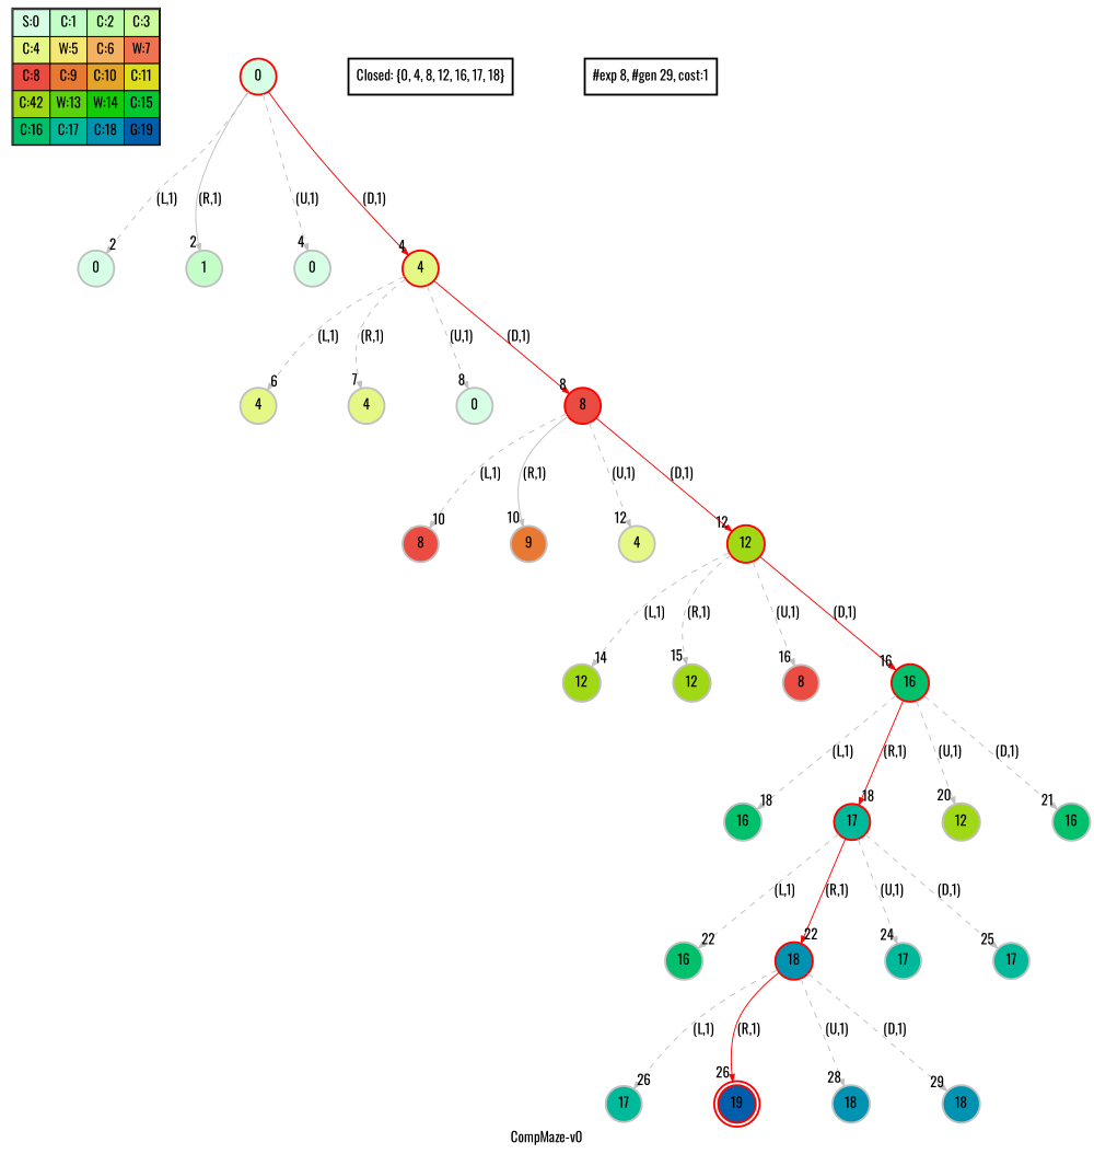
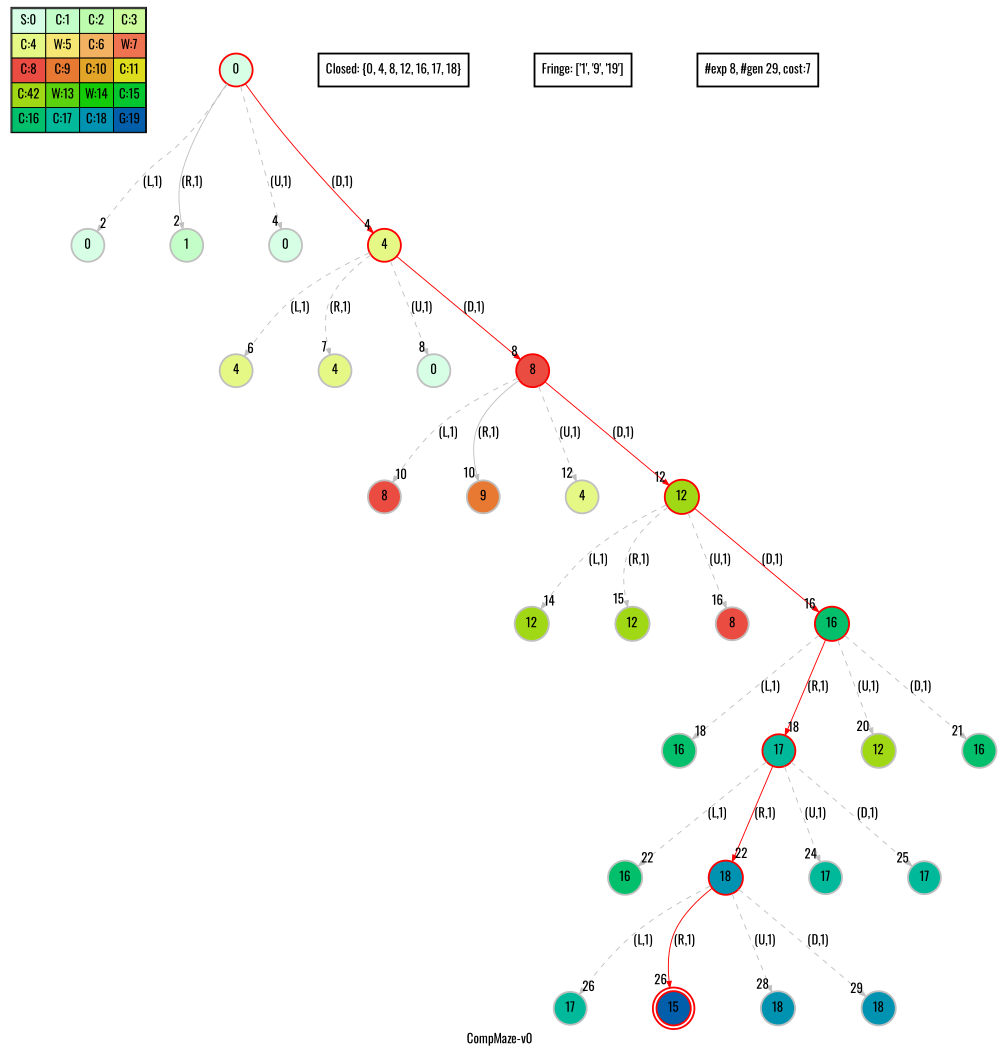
  digraph {
    fontname=Oswald
    label="CompMaze-v0"
    nodesep=1
    ranksep=1.2
    node [fontname=Oswald penwidth=2 shape=circle color=grey style=filled]
    edge [arrowsize=0.7 color=grey fontname=Oswald headlabel=" 2 " style=dashed]
    n1 [label=<<table border="1" cellpadding="5" cellspacing="0" cellborder="1"><tr><td bgcolor="0.39803922 0.15947579 0.99679532 1.        ">S:0</td><td bgcolor="0.35098039 0.23194764 0.99315867 1.        ">C:1</td><td bgcolor="0.29607843 0.31486959 0.98720184 1.        ">C:2</td><td bgcolor="0.24901961 0.38410575 0.98063477 1.        ">C:3</td></tr><tr><td bgcolor="0.19411765 0.46220388 0.97128103 1.        ">C:4</td><td bgcolor="0.14705882 0.52643216 0.96182564 1.        ">W:5</td><td bgcolor="0.09215686 0.59770746 0.94913494 1.        ">C:6</td><td bgcolor="0.0372549  0.66454018 0.93467977 1.        ">W:7</td></tr><tr><td bgcolor="0.00980392 0.71791192 0.92090552 1.        ">C:8</td><td bgcolor="0.06470588 0.77520398 0.9032472  1.        ">C:9</td><td bgcolor="0.11176471 0.81974048 0.88677369 1.        ">C:10</td><td bgcolor="0.16666667 0.8660254  0.8660254  1.        ">C:11</td></tr><tr><td bgcolor="0.21372549 0.9005867  0.84695821 1.        ">C:42</td><td bgcolor="0.26862745 0.93467977 0.82325295 1.        ">W:13</td><td bgcolor="0.32352941 0.96182564 0.79801723 1.        ">W:14</td><td bgcolor="0.37058824 0.97940977 0.77520398 1.        ">C:15</td></tr><tr><td bgcolor="0.4254902  0.99315867 0.74725253 1.        ">C:16</td><td bgcolor="0.47254902 0.99907048 0.72218645 1.        ">C:17</td><td bgcolor="0.52745098 0.99907048 0.69169844 1.        ">C:18</td><td bgcolor="0.5745098  0.99315867 0.66454018 1.        ">G:19</td></tr></table>> shape=plaintext color="" style=""]
    n2 [color=red fillcolor="0.39803922 0.15947579 0.99679532 1.        " label=0]
    n3 [fillcolor="0.39803922 0.15947579 0.99679532 1.        " label=0]
    n4 [fillcolor="0.35098039 0.23194764 0.99315867 1.        " label=1]
    n5 [fillcolor="0.39803922 0.15947579 0.99679532 1.        " label=0]
    n6 [color=red fillcolor="0.19411765 0.46220388 0.97128103 1.        " label=4]
    n7 [fillcolor="0.19411765 0.46220388 0.97128103 1.        " label=4]
    n8 [fillcolor="0.19411765 0.46220388 0.97128103 1.        " label=4]
    n9 [fillcolor="0.39803922 0.15947579 0.99679532 1.        " label=0]
    n10 [color=red fillcolor="0.00980392 0.71791192 0.92090552 1.        " label=8]
    n11 [label="Closed: {0, 4, 8, 12, 16, 17, 18}" shape=box color="" style=""]
+   n12 [label="Fringe: ['1', '9', '19']" shape=box color="" style=""]
    n13 [fillcolor="0.00980392 0.71791192 0.92090552 1.        " label=8]
    n14 [fillcolor="0.06470588 0.77520398 0.9032472  1.        " label=9]
    n15 [fillcolor="0.19411765 0.46220388 0.97128103 1.        " label=4]
    n16 [color=red fillcolor="0.21372549 0.9005867  0.84695821 1.        " label=12]
    n17 [fillcolor="0.21372549 0.9005867  0.84695821 1.        " label=12]
    n18 [fillcolor="0.21372549 0.9005867  0.84695821 1.        " label=12]
    n19 [fillcolor="0.00980392 0.71791192 0.92090552 1.        " label=8]
    n20 [color=red fillcolor="0.4254902  0.99315867 0.74725253 1.        " label=16]
    n21 [fillcolor="0.4254902  0.99315867 0.74725253 1.        " label=16]
    n22 [color=red fillcolor="0.47254902 0.99907048 0.72218645 1.        " label=17]
    n23 [fillcolor="0.21372549 0.9005867  0.84695821 1.        " label=12]
    n24 [fillcolor="0.4254902  0.99315867 0.74725253 1.        " label=16]
    n25 [fillcolor="0.4254902  0.99315867 0.74725253 1.        " label=16]
    n26 [color=red fillcolor="0.52745098 0.99907048 0.69169844 1.        " label=18]
    n27 [fillcolor="0.47254902 0.99907048 0.72218645 1.        " label=17]
    n28 [fillcolor="0.47254902 0.99907048 0.72218645 1.        " label=17]
    n29 [fillcolor="0.47254902 0.99907048 0.72218645 1.        " label=17]
-   n30 [color=red fillcolor="0.5745098  0.99315867 0.66454018 1.        " label=19 peripheries=2]
+   n30 [color=red fillcolor="0.5745098  0.99315867 0.66454018 1.        " label=15 peripheries=2]
    n31 [fillcolor="0.52745098 0.99907048 0.69169844 1.        " label=18]
    n32 [fillcolor="0.52745098 0.99907048 0.69169844 1.        " label=18]
-   "#exp 8, #gen 29, cost:7" [shape=box label="#exp 8, #gen 29, cost:1" color="" style=""]
+   "#exp 8, #gen 29, cost:7" [shape=box color="" style=""]
    subgraph sub_1 {
      label=Map
      n1
    }
    n2 -> n3 [label="(L,1)"]
    n2 -> n4 [label="(R,1)" style=""]
    n2 -> n5 [headlabel=" 4 " label="(U,1)"]
    n2 -> n6 [color=red headlabel=" 4 " label="(D,1)" style=""]
    n6 -> n7 [headlabel=" 6 " label="(L,1)"]
    n6 -> n8 [headlabel=" 7 " label="(R,1)"]
    n6 -> n9 [headlabel=" 8 " label="(U,1)"]
    n6 -> n10 [color=red headlabel=" 8 " label="(D,1)" style=""]
    n10 -> n13 [headlabel=" 10 " label="(L,1)"]
    n10 -> n14 [headlabel=" 10 " label="(R,1)" style=""]
    n10 -> n15 [headlabel=" 12 " label="(U,1)"]
    n10 -> n16 [color=red headlabel=" 12 " label="(D,1)" style=""]
    n16 -> n17 [headlabel=" 14 " label="(L,1)"]
    n16 -> n18 [headlabel=" 15 " label="(R,1)"]
    n16 -> n19 [headlabel=" 16 " label="(U,1)"]
    n16 -> n20 [color=red headlabel=" 16 " label="(D,1)" style=""]
    n20 -> n21 [headlabel=" 18 " label="(L,1)"]
    n20 -> n22 [color=red headlabel=" 18 " label="(R,1)" style=""]
    n20 -> n23 [headlabel=" 20 " label="(U,1)"]
    n20 -> n24 [headlabel=" 21 " label="(D,1)"]
    n22 -> n25 [headlabel=" 22 " label="(L,1)"]
    n22 -> n26 [color=red headlabel=" 22 " label="(R,1)" style=""]
    n22 -> n27 [headlabel=" 24 " label="(U,1)"]
    n22 -> n28 [headlabel=" 25 " label="(D,1)"]
    n26 -> n29 [headlabel=" 26 " label="(L,1)"]
    n26 -> n30 [color=red headlabel=" 26 " label="(R,1)" style=""]
    n26 -> n31 [headlabel=" 28 " label="(U,1)"]
    n26 -> n32 [headlabel=" 29 " label="(D,1)"]
  }
